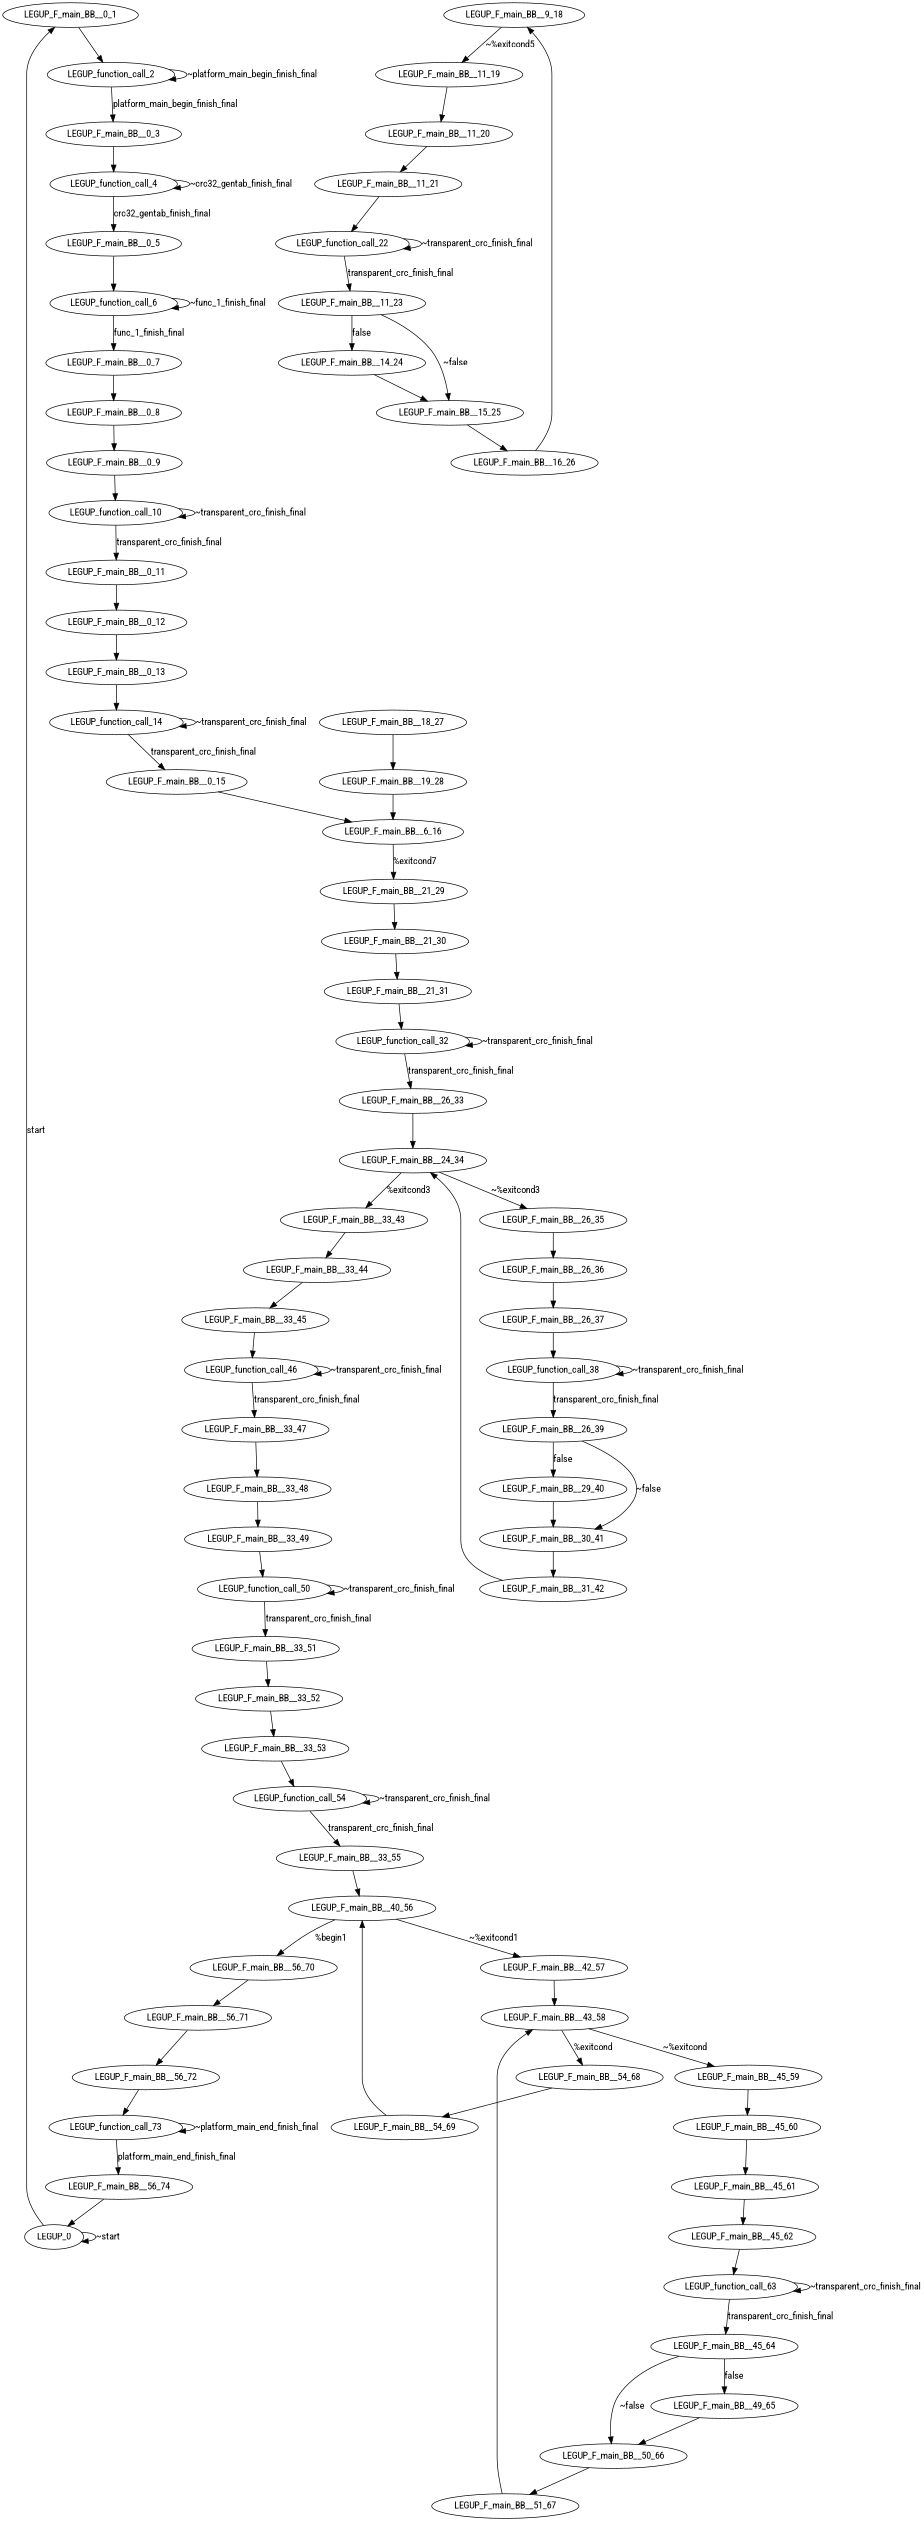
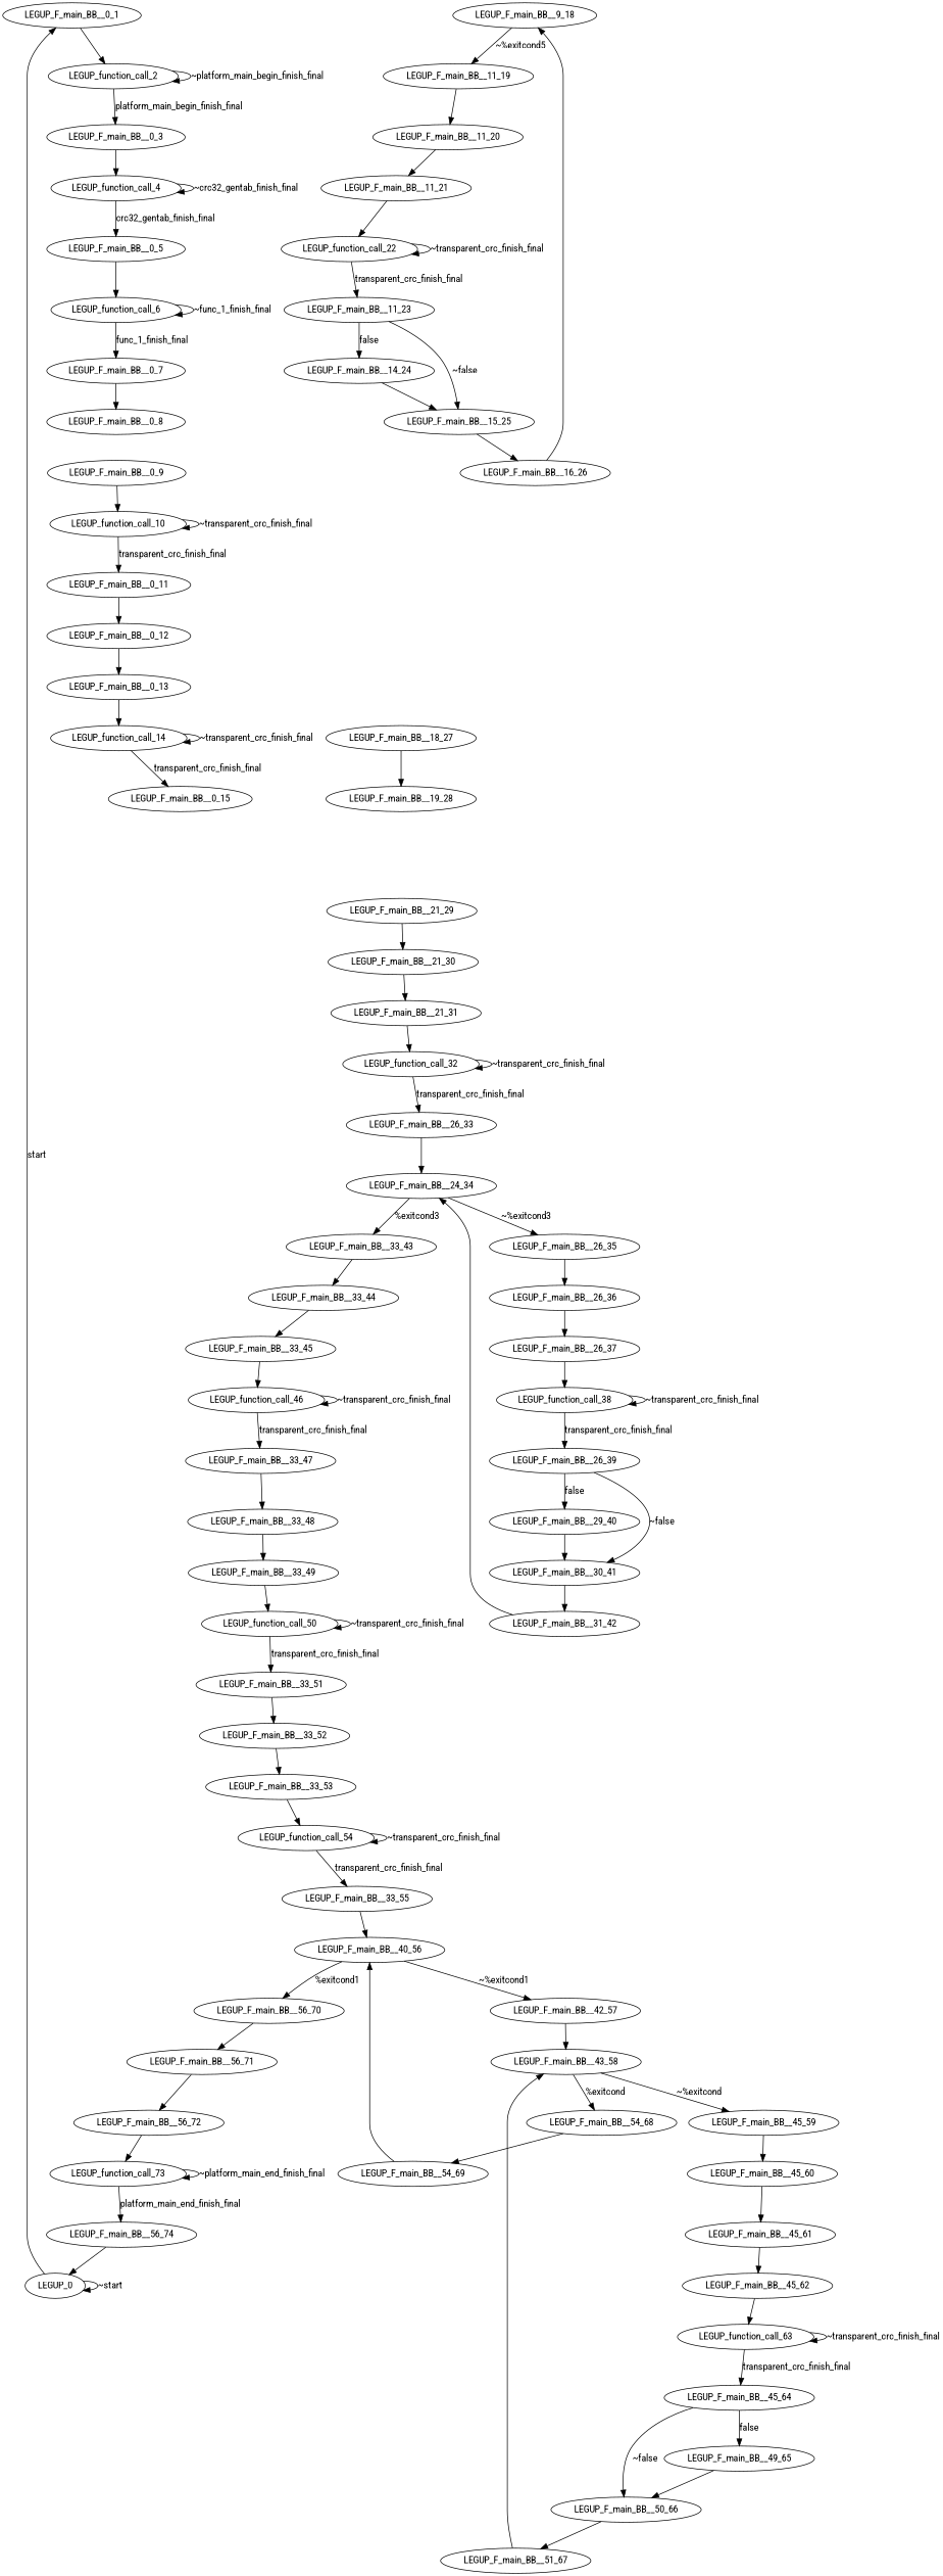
  digraph {
    fontname="Roboto Condensed"
    node [fontname="Roboto Condensed"]
    edge [fontname="Roboto Condensed"]
    n1 [label=LEGUP_F_main_BB__0_1]
    n2 [label=LEGUP_function_call_2]
    n3 [label=LEGUP_F_main_BB__0_3]
    n4 [label=LEGUP_0]
    n5 [label=LEGUP_function_call_4]
    n6 [label=LEGUP_F_main_BB__0_5]
    n7 [label=LEGUP_function_call_6]
    n8 [label=LEGUP_F_main_BB__0_7]
    n9 [label=LEGUP_F_main_BB__0_8]
    n10 [label=LEGUP_F_main_BB__0_9]
    n11 [label=LEGUP_function_call_10]
    n12 [label=LEGUP_F_main_BB__0_11]
    n13 [label=LEGUP_F_main_BB__0_12]
    n14 [label=LEGUP_F_main_BB__0_13]
    n15 [label=LEGUP_function_call_14]
    n16 [label=LEGUP_F_main_BB__0_15]
-   n17 [label=LEGUP_F_main_BB__6_16]
    n18 [label=LEGUP_F_main_BB__21_29]
    n19 [label=LEGUP_F_main_BB__21_30]
    n20 [label=LEGUP_F_main_BB__21_31]
    n21 [label=LEGUP_F_main_BB__9_18]
    n22 [label=LEGUP_F_main_BB__11_19]
    n23 [label=LEGUP_F_main_BB__18_27]
    n24 [label=LEGUP_F_main_BB__19_28]
    n25 [label=LEGUP_F_main_BB__11_20]
    n26 [label=LEGUP_F_main_BB__11_21]
    n27 [label=LEGUP_function_call_22]
    n28 [label=LEGUP_F_main_BB__11_23]
    n29 [label=LEGUP_F_main_BB__14_24]
    n30 [label=LEGUP_F_main_BB__15_25]
    n31 [label=LEGUP_F_main_BB__16_26]
    n32 [label=LEGUP_function_call_32]
    n33 [label=LEGUP_F_main_BB__26_33]
    n34 [label=LEGUP_F_main_BB__24_34]
    n35 [label=LEGUP_F_main_BB__33_43]
    n36 [label=LEGUP_F_main_BB__26_35]
    n37 [label=LEGUP_F_main_BB__33_44]
    n38 [label=LEGUP_F_main_BB__26_36]
    n39 [label=LEGUP_F_main_BB__33_45]
    n40 [label=LEGUP_F_main_BB__26_37]
    n41 [label=LEGUP_function_call_38]
    n42 [label=LEGUP_F_main_BB__26_39]
    n43 [label=LEGUP_F_main_BB__29_40]
    n44 [label=LEGUP_F_main_BB__30_41]
    n45 [label=LEGUP_F_main_BB__31_42]
    n46 [label=LEGUP_function_call_46]
    n47 [label=LEGUP_F_main_BB__33_47]
    n48 [label=LEGUP_F_main_BB__33_48]
    n49 [label=LEGUP_F_main_BB__33_49]
    n50 [label=LEGUP_function_call_50]
    n51 [label=LEGUP_F_main_BB__33_51]
    n52 [label=LEGUP_F_main_BB__33_52]
    n53 [label=LEGUP_F_main_BB__33_53]
    n54 [label=LEGUP_function_call_54]
    n55 [label=LEGUP_F_main_BB__33_55]
    n56 [label=LEGUP_F_main_BB__40_56]
    n57 [label=LEGUP_F_main_BB__56_70]
    n58 [label=LEGUP_F_main_BB__42_57]
    n59 [label=LEGUP_F_main_BB__56_71]
    n60 [label=LEGUP_F_main_BB__43_58]
    n61 [label=LEGUP_F_main_BB__56_72]
    n62 [label=LEGUP_F_main_BB__54_68]
    n63 [label=LEGUP_F_main_BB__45_59]
    n64 [label=LEGUP_F_main_BB__54_69]
    n65 [label=LEGUP_F_main_BB__45_60]
    n66 [label=LEGUP_F_main_BB__45_61]
    n67 [label=LEGUP_F_main_BB__45_62]
    n68 [label=LEGUP_function_call_63]
    n69 [label=LEGUP_F_main_BB__45_64]
    n70 [label=LEGUP_F_main_BB__49_65]
    n71 [label=LEGUP_F_main_BB__50_66]
    n72 [label=LEGUP_F_main_BB__51_67]
    n73 [label=LEGUP_function_call_73]
    n74 [label=LEGUP_F_main_BB__56_74]
    n1 -> n2
    n2 -> n2 [label="~platform_main_begin_finish_final"]
    n2 -> n3 [label=platform_main_begin_finish_final]
    n3 -> n5
    n4 -> n1 [label=start]
    n4 -> n4 [label="~start"]
    n5 -> n5 [label="~crc32_gentab_finish_final"]
    n5 -> n6 [label=crc32_gentab_finish_final]
    n6 -> n7
    n7 -> n7 [label="~func_1_finish_final"]
    n7 -> n8 [label=func_1_finish_final]
    n8 -> n9
-   n9 -> n10
    n10 -> n11
    n11 -> n11 [label="~transparent_crc_finish_final"]
    n11 -> n12 [label=transparent_crc_finish_final]
    n12 -> n13
    n13 -> n14
    n14 -> n15
    n15 -> n15 [label="~transparent_crc_finish_final"]
    n15 -> n16 [label=transparent_crc_finish_final]
-   n16 -> n17
-   n17 -> n18 [label="%exitcond7"]
    n18 -> n19
    n19 -> n20
    n20 -> n32
    n21 -> n22 [label="~%exitcond5"]
    n22 -> n25
    n23 -> n24
-   n24 -> n17
    n25 -> n26
    n26 -> n27
    n27 -> n27 [label="~transparent_crc_finish_final"]
    n27 -> n28 [label=transparent_crc_finish_final]
    n28 -> n29 [label=false]
    n28 -> n30 [label="~false"]
    n29 -> n30
    n30 -> n31
    n31 -> n21
    n32 -> n32 [label="~transparent_crc_finish_final"]
    n32 -> n33 [label=transparent_crc_finish_final]
    n33 -> n34
    n34 -> n35 [label="%exitcond3"]
    n34 -> n36 [label="~%exitcond3"]
    n35 -> n37
    n36 -> n38
    n37 -> n39
    n38 -> n40
    n39 -> n46
    n40 -> n41
    n41 -> n41 [label="~transparent_crc_finish_final"]
    n41 -> n42 [label=transparent_crc_finish_final]
    n42 -> n43 [label=false]
    n42 -> n44 [label="~false"]
    n43 -> n44
    n44 -> n45
    n45 -> n34
    n46 -> n46 [label="~transparent_crc_finish_final"]
    n46 -> n47 [label=transparent_crc_finish_final]
    n47 -> n48
    n48 -> n49
    n49 -> n50
    n50 -> n50 [label="~transparent_crc_finish_final"]
    n50 -> n51 [label=transparent_crc_finish_final]
    n51 -> n52
    n52 -> n53
    n53 -> n54
    n54 -> n54 [label="~transparent_crc_finish_final"]
    n54 -> n55 [label=transparent_crc_finish_final]
    n55 -> n56
-   n56 -> n57 [label="%begin1"]
+   n56 -> n57 [label="%exitcond1"]
    n56 -> n58 [label="~%exitcond1"]
    n57 -> n59
    n58 -> n60
    n59 -> n61
    n60 -> n62 [label="%exitcond"]
    n60 -> n63 [label="~%exitcond"]
    n61 -> n73
    n62 -> n64
    n63 -> n65
    n64 -> n56
    n65 -> n66
    n66 -> n67
    n67 -> n68
    n68 -> n68 [label="~transparent_crc_finish_final"]
    n68 -> n69 [label=transparent_crc_finish_final]
    n69 -> n70 [label=false]
    n69 -> n71 [label="~false"]
    n70 -> n71
    n71 -> n72
    n72 -> n60
    n73 -> n73 [label="~platform_main_end_finish_final"]
    n73 -> n74 [label=platform_main_end_finish_final]
    n74 -> n4
  }
